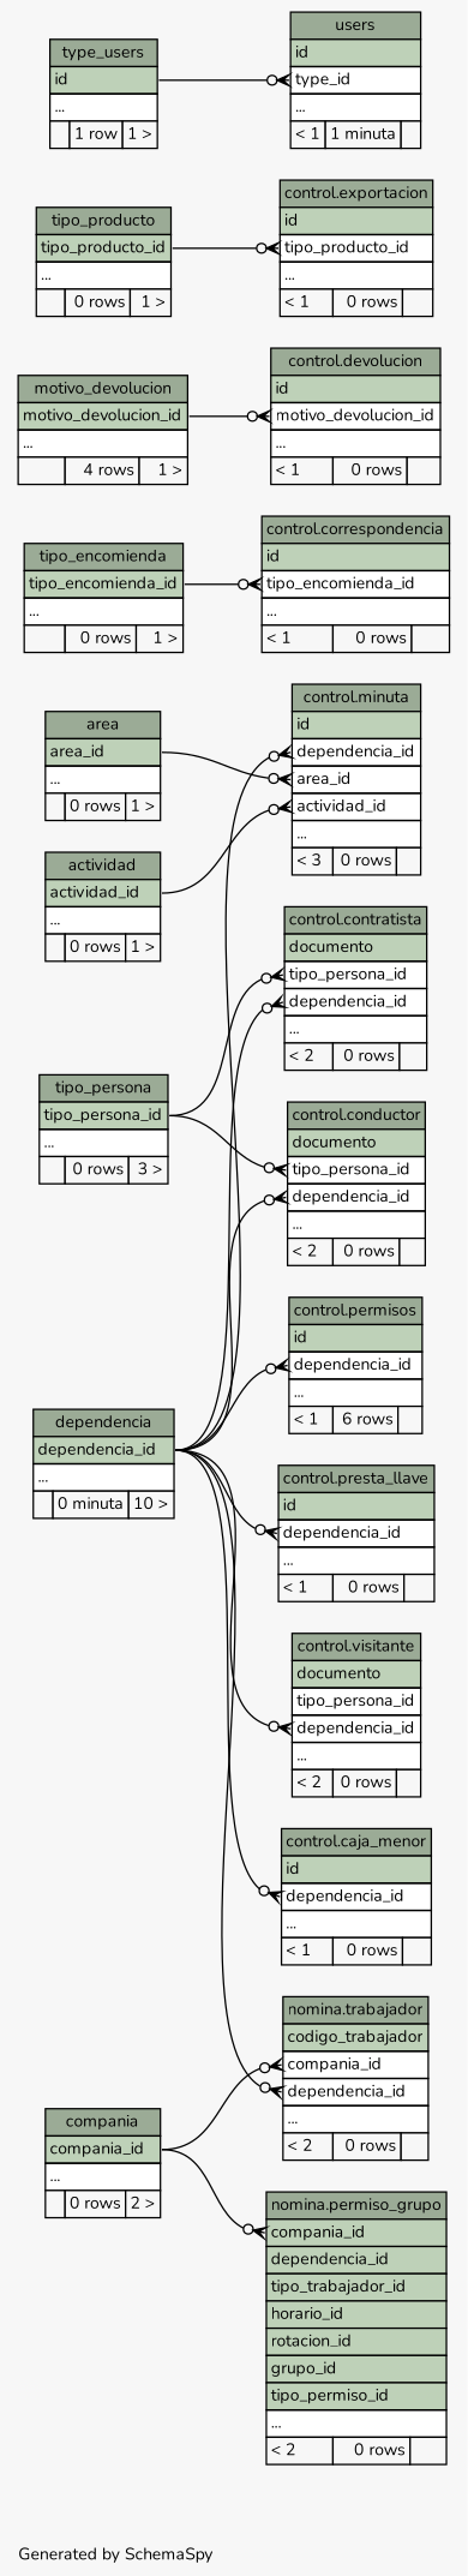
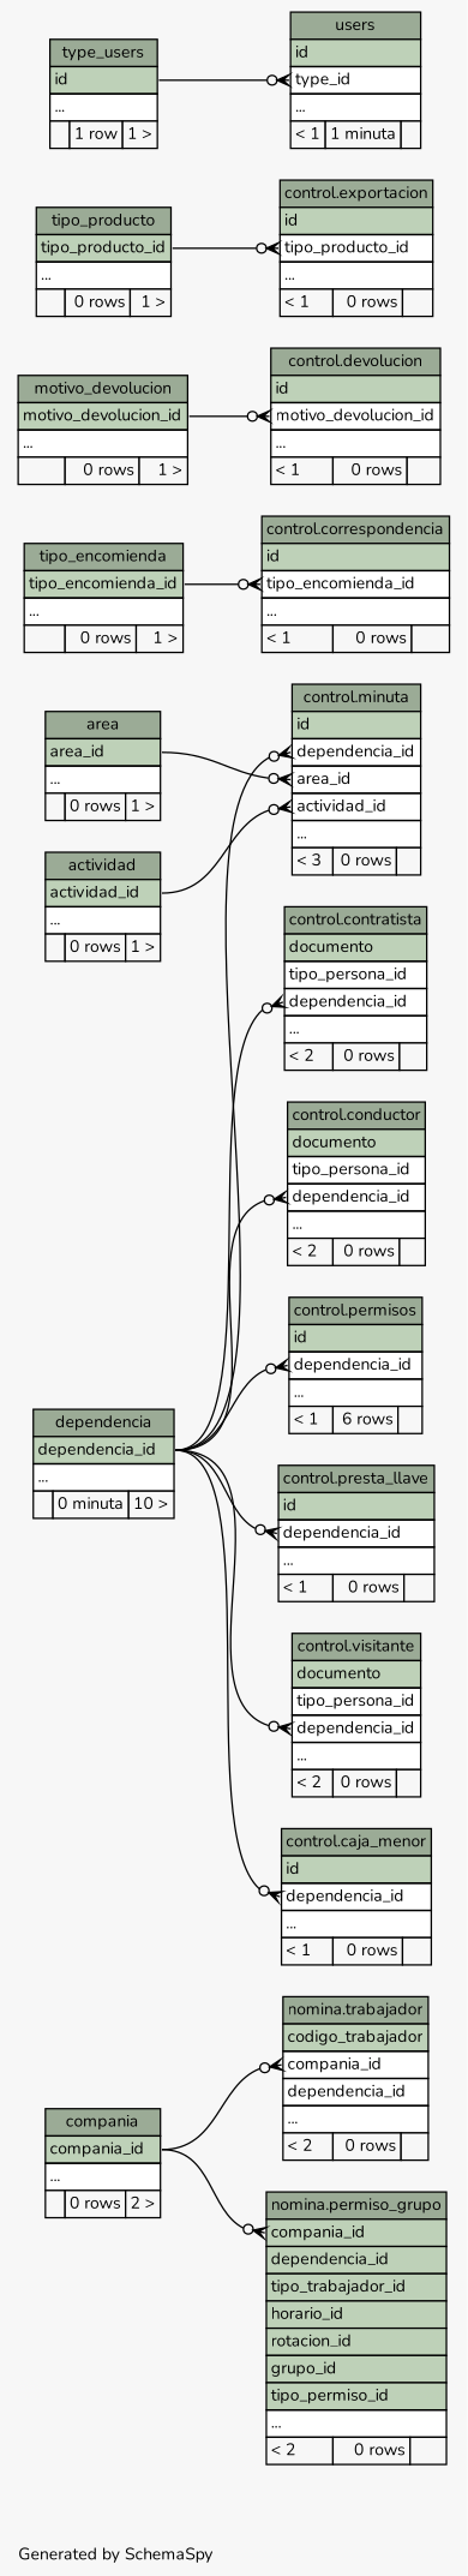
  digraph {
    bgcolor="#f7f7f7"
    fontname=Nunito
    fontsize=11
    label="\nGenerated by SchemaSpy"
    labeljust=l
    nodesep=0.18
    rankdir=RL
    ranksep=0.46
    node [fontname=Nunito fontsize=11 shape=plaintext]
    edge [arrowhead=none arrowsize=0.8 arrowtail=crowodot dir=back fontname=Nunito headport="dependencia_id:e" tailport="dependencia_id:w"]
    n1 [label=<     <TABLE BORDER="0" CELLBORDER="1" CELLSPACING="0" BGCOLOR="#ffffff">       <TR><TD COLSPAN="3" BGCOLOR="#9bab96" ALIGN="CENTER">actividad</TD></TR>       <TR><TD PORT="actividad_id" COLSPAN="3" BGCOLOR="#bed1b8" ALIGN="LEFT">actividad_id</TD></TR>       <TR><TD PORT="elipses" COLSPAN="3" ALIGN="LEFT">...</TD></TR>       <TR><TD ALIGN="LEFT" BGCOLOR="#f7f7f7">  </TD><TD ALIGN="RIGHT" BGCOLOR="#f7f7f7">0 rows</TD><TD ALIGN="RIGHT" BGCOLOR="#f7f7f7">1 &gt;</TD></TR>     </TABLE>>]
    n2 [label=<     <TABLE BORDER="0" CELLBORDER="1" CELLSPACING="0" BGCOLOR="#ffffff">       <TR><TD COLSPAN="3" BGCOLOR="#9bab96" ALIGN="CENTER">area</TD></TR>       <TR><TD PORT="area_id" COLSPAN="3" BGCOLOR="#bed1b8" ALIGN="LEFT">area_id</TD></TR>       <TR><TD PORT="elipses" COLSPAN="3" ALIGN="LEFT">...</TD></TR>       <TR><TD ALIGN="LEFT" BGCOLOR="#f7f7f7">  </TD><TD ALIGN="RIGHT" BGCOLOR="#f7f7f7">0 rows</TD><TD ALIGN="RIGHT" BGCOLOR="#f7f7f7">1 &gt;</TD></TR>     </TABLE>>]
    n3 [label=<     <TABLE BORDER="0" CELLBORDER="1" CELLSPACING="0" BGCOLOR="#ffffff">       <TR><TD COLSPAN="3" BGCOLOR="#9bab96" ALIGN="CENTER">control.caja_menor</TD></TR>       <TR><TD PORT="id" COLSPAN="3" BGCOLOR="#bed1b8" ALIGN="LEFT">id</TD></TR>       <TR><TD PORT="dependencia_id" COLSPAN="3" ALIGN="LEFT">dependencia_id</TD></TR>       <TR><TD PORT="elipses" COLSPAN="3" ALIGN="LEFT">...</TD></TR>       <TR><TD ALIGN="LEFT" BGCOLOR="#f7f7f7">&lt; 1</TD><TD ALIGN="RIGHT" BGCOLOR="#f7f7f7">0 rows</TD><TD ALIGN="RIGHT" BGCOLOR="#f7f7f7">  </TD></TR>     </TABLE>>]
    n4 [label=<     <TABLE BORDER="0" CELLBORDER="1" CELLSPACING="0" BGCOLOR="#ffffff">       <TR><TD COLSPAN="3" BGCOLOR="#9bab96" ALIGN="CENTER">dependencia</TD></TR>       <TR><TD PORT="dependencia_id" COLSPAN="3" BGCOLOR="#bed1b8" ALIGN="LEFT">dependencia_id</TD></TR>       <TR><TD PORT="elipses" COLSPAN="3" ALIGN="LEFT">...</TD></TR>       <TR><TD ALIGN="LEFT" BGCOLOR="#f7f7f7">  </TD><TD ALIGN="RIGHT" BGCOLOR="#f7f7f7">0 minuta</TD><TD ALIGN="RIGHT" BGCOLOR="#f7f7f7">10 &gt;</TD></TR>     </TABLE>>]
    n5 [label=<     <TABLE BORDER="0" CELLBORDER="1" CELLSPACING="0" BGCOLOR="#ffffff">       <TR><TD COLSPAN="3" BGCOLOR="#9bab96" ALIGN="CENTER">compania</TD></TR>       <TR><TD PORT="compania_id" COLSPAN="3" BGCOLOR="#bed1b8" ALIGN="LEFT">compania_id</TD></TR>       <TR><TD PORT="elipses" COLSPAN="3" ALIGN="LEFT">...</TD></TR>       <TR><TD ALIGN="LEFT" BGCOLOR="#f7f7f7">  </TD><TD ALIGN="RIGHT" BGCOLOR="#f7f7f7">0 rows</TD><TD ALIGN="RIGHT" BGCOLOR="#f7f7f7">2 &gt;</TD></TR>     </TABLE>>]
    n6 [label=<     <TABLE BORDER="0" CELLBORDER="1" CELLSPACING="0" BGCOLOR="#ffffff">       <TR><TD COLSPAN="3" BGCOLOR="#9bab96" ALIGN="CENTER">control.conductor</TD></TR>       <TR><TD PORT="documento" COLSPAN="3" BGCOLOR="#bed1b8" ALIGN="LEFT">documento</TD></TR>       <TR><TD PORT="tipo_persona_id" COLSPAN="3" ALIGN="LEFT">tipo_persona_id</TD></TR>       <TR><TD PORT="dependencia_id" COLSPAN="3" ALIGN="LEFT">dependencia_id</TD></TR>       <TR><TD PORT="elipses" COLSPAN="3" ALIGN="LEFT">...</TD></TR>       <TR><TD ALIGN="LEFT" BGCOLOR="#f7f7f7">&lt; 2</TD><TD ALIGN="RIGHT" BGCOLOR="#f7f7f7">0 rows</TD><TD ALIGN="RIGHT" BGCOLOR="#f7f7f7">  </TD></TR>     </TABLE>>]
-   n7 [label=<     <TABLE BORDER="0" CELLBORDER="1" CELLSPACING="0" BGCOLOR="#ffffff">       <TR><TD COLSPAN="3" BGCOLOR="#9bab96" ALIGN="CENTER">tipo_persona</TD></TR>       <TR><TD PORT="tipo_persona_id" COLSPAN="3" BGCOLOR="#bed1b8" ALIGN="LEFT">tipo_persona_id</TD></TR>       <TR><TD PORT="elipses" COLSPAN="3" ALIGN="LEFT">...</TD></TR>       <TR><TD ALIGN="LEFT" BGCOLOR="#f7f7f7">  </TD><TD ALIGN="RIGHT" BGCOLOR="#f7f7f7">0 rows</TD><TD ALIGN="RIGHT" BGCOLOR="#f7f7f7">3 &gt;</TD></TR>     </TABLE>>]
    n8 [label=<     <TABLE BORDER="0" CELLBORDER="1" CELLSPACING="0" BGCOLOR="#ffffff">       <TR><TD COLSPAN="3" BGCOLOR="#9bab96" ALIGN="CENTER">control.contratista</TD></TR>       <TR><TD PORT="documento" COLSPAN="3" BGCOLOR="#bed1b8" ALIGN="LEFT">documento</TD></TR>       <TR><TD PORT="tipo_persona_id" COLSPAN="3" ALIGN="LEFT">tipo_persona_id</TD></TR>       <TR><TD PORT="dependencia_id" COLSPAN="3" ALIGN="LEFT">dependencia_id</TD></TR>       <TR><TD PORT="elipses" COLSPAN="3" ALIGN="LEFT">...</TD></TR>       <TR><TD ALIGN="LEFT" BGCOLOR="#f7f7f7">&lt; 2</TD><TD ALIGN="RIGHT" BGCOLOR="#f7f7f7">0 rows</TD><TD ALIGN="RIGHT" BGCOLOR="#f7f7f7">  </TD></TR>     </TABLE>>]
    n9 [label=<     <TABLE BORDER="0" CELLBORDER="1" CELLSPACING="0" BGCOLOR="#ffffff">       <TR><TD COLSPAN="3" BGCOLOR="#9bab96" ALIGN="CENTER">control.correspondencia</TD></TR>       <TR><TD PORT="id" COLSPAN="3" BGCOLOR="#bed1b8" ALIGN="LEFT">id</TD></TR>       <TR><TD PORT="tipo_encomienda_id" COLSPAN="3" ALIGN="LEFT">tipo_encomienda_id</TD></TR>       <TR><TD PORT="elipses" COLSPAN="3" ALIGN="LEFT">...</TD></TR>       <TR><TD ALIGN="LEFT" BGCOLOR="#f7f7f7">&lt; 1</TD><TD ALIGN="RIGHT" BGCOLOR="#f7f7f7">0 rows</TD><TD ALIGN="RIGHT" BGCOLOR="#f7f7f7">  </TD></TR>     </TABLE>>]
    n10 [label=<     <TABLE BORDER="0" CELLBORDER="1" CELLSPACING="0" BGCOLOR="#ffffff">       <TR><TD COLSPAN="3" BGCOLOR="#9bab96" ALIGN="CENTER">tipo_encomienda</TD></TR>       <TR><TD PORT="tipo_encomienda_id" COLSPAN="3" BGCOLOR="#bed1b8" ALIGN="LEFT">tipo_encomienda_id</TD></TR>       <TR><TD PORT="elipses" COLSPAN="3" ALIGN="LEFT">...</TD></TR>       <TR><TD ALIGN="LEFT" BGCOLOR="#f7f7f7">  </TD><TD ALIGN="RIGHT" BGCOLOR="#f7f7f7">0 rows</TD><TD ALIGN="RIGHT" BGCOLOR="#f7f7f7">1 &gt;</TD></TR>     </TABLE>>]
    n11 [label=<     <TABLE BORDER="0" CELLBORDER="1" CELLSPACING="0" BGCOLOR="#ffffff">       <TR><TD COLSPAN="3" BGCOLOR="#9bab96" ALIGN="CENTER">control.devolucion</TD></TR>       <TR><TD PORT="id" COLSPAN="3" BGCOLOR="#bed1b8" ALIGN="LEFT">id</TD></TR>       <TR><TD PORT="motivo_devolucion_id" COLSPAN="3" ALIGN="LEFT">motivo_devolucion_id</TD></TR>       <TR><TD PORT="elipses" COLSPAN="3" ALIGN="LEFT">...</TD></TR>       <TR><TD ALIGN="LEFT" BGCOLOR="#f7f7f7">&lt; 1</TD><TD ALIGN="RIGHT" BGCOLOR="#f7f7f7">0 rows</TD><TD ALIGN="RIGHT" BGCOLOR="#f7f7f7">  </TD></TR>     </TABLE>>]
-   n12 [label=<     <TABLE BORDER="0" CELLBORDER="1" CELLSPACING="0" BGCOLOR="#ffffff">       <TR><TD COLSPAN="3" BGCOLOR="#9bab96" ALIGN="CENTER">motivo_devolucion</TD></TR>       <TR><TD PORT="motivo_devolucion_id" COLSPAN="3" BGCOLOR="#bed1b8" ALIGN="LEFT">motivo_devolucion_id</TD></TR>       <TR><TD PORT="elipses" COLSPAN="3" ALIGN="LEFT">...</TD></TR>       <TR><TD ALIGN="LEFT" BGCOLOR="#f7f7f7">  </TD><TD ALIGN="RIGHT" BGCOLOR="#f7f7f7">4 rows</TD><TD ALIGN="RIGHT" BGCOLOR="#f7f7f7">1 &gt;</TD></TR>     </TABLE>>]
+   n12 [label=<     <TABLE BORDER="0" CELLBORDER="1" CELLSPACING="0" BGCOLOR="#ffffff">       <TR><TD COLSPAN="3" BGCOLOR="#9bab96" ALIGN="CENTER">motivo_devolucion</TD></TR>       <TR><TD PORT="motivo_devolucion_id" COLSPAN="3" BGCOLOR="#bed1b8" ALIGN="LEFT">motivo_devolucion_id</TD></TR>       <TR><TD PORT="elipses" COLSPAN="3" ALIGN="LEFT">...</TD></TR>       <TR><TD ALIGN="LEFT" BGCOLOR="#f7f7f7">  </TD><TD ALIGN="RIGHT" BGCOLOR="#f7f7f7">0 rows</TD><TD ALIGN="RIGHT" BGCOLOR="#f7f7f7">1 &gt;</TD></TR>     </TABLE>>]
    n13 [label=<     <TABLE BORDER="0" CELLBORDER="1" CELLSPACING="0" BGCOLOR="#ffffff">       <TR><TD COLSPAN="3" BGCOLOR="#9bab96" ALIGN="CENTER">control.exportacion</TD></TR>       <TR><TD PORT="id" COLSPAN="3" BGCOLOR="#bed1b8" ALIGN="LEFT">id</TD></TR>       <TR><TD PORT="tipo_producto_id" COLSPAN="3" ALIGN="LEFT">tipo_producto_id</TD></TR>       <TR><TD PORT="elipses" COLSPAN="3" ALIGN="LEFT">...</TD></TR>       <TR><TD ALIGN="LEFT" BGCOLOR="#f7f7f7">&lt; 1</TD><TD ALIGN="RIGHT" BGCOLOR="#f7f7f7">0 rows</TD><TD ALIGN="RIGHT" BGCOLOR="#f7f7f7">  </TD></TR>     </TABLE>>]
    n14 [label=<     <TABLE BORDER="0" CELLBORDER="1" CELLSPACING="0" BGCOLOR="#ffffff">       <TR><TD COLSPAN="3" BGCOLOR="#9bab96" ALIGN="CENTER">tipo_producto</TD></TR>       <TR><TD PORT="tipo_producto_id" COLSPAN="3" BGCOLOR="#bed1b8" ALIGN="LEFT">tipo_producto_id</TD></TR>       <TR><TD PORT="elipses" COLSPAN="3" ALIGN="LEFT">...</TD></TR>       <TR><TD ALIGN="LEFT" BGCOLOR="#f7f7f7">  </TD><TD ALIGN="RIGHT" BGCOLOR="#f7f7f7">0 rows</TD><TD ALIGN="RIGHT" BGCOLOR="#f7f7f7">1 &gt;</TD></TR>     </TABLE>>]
    n15 [label=<     <TABLE BORDER="0" CELLBORDER="1" CELLSPACING="0" BGCOLOR="#ffffff">       <TR><TD COLSPAN="3" BGCOLOR="#9bab96" ALIGN="CENTER">control.minuta</TD></TR>       <TR><TD PORT="id" COLSPAN="3" BGCOLOR="#bed1b8" ALIGN="LEFT">id</TD></TR>       <TR><TD PORT="dependencia_id" COLSPAN="3" ALIGN="LEFT">dependencia_id</TD></TR>       <TR><TD PORT="area_id" COLSPAN="3" ALIGN="LEFT">area_id</TD></TR>       <TR><TD PORT="actividad_id" COLSPAN="3" ALIGN="LEFT">actividad_id</TD></TR>       <TR><TD PORT="elipses" COLSPAN="3" ALIGN="LEFT">...</TD></TR>       <TR><TD ALIGN="LEFT" BGCOLOR="#f7f7f7">&lt; 3</TD><TD ALIGN="RIGHT" BGCOLOR="#f7f7f7">0 rows</TD><TD ALIGN="RIGHT" BGCOLOR="#f7f7f7">  </TD></TR>     </TABLE>>]
    n16 [label=<     <TABLE BORDER="0" CELLBORDER="1" CELLSPACING="0" BGCOLOR="#ffffff">       <TR><TD COLSPAN="3" BGCOLOR="#9bab96" ALIGN="CENTER">nomina.permiso_grupo</TD></TR>       <TR><TD PORT="compania_id" COLSPAN="3" BGCOLOR="#bed1b8" ALIGN="LEFT">compania_id</TD></TR>       <TR><TD PORT="dependencia_id" COLSPAN="3" BGCOLOR="#bed1b8" ALIGN="LEFT">dependencia_id</TD></TR>       <TR><TD PORT="tipo_trabajador_id" COLSPAN="3" BGCOLOR="#bed1b8" ALIGN="LEFT">tipo_trabajador_id</TD></TR>       <TR><TD PORT="horario_id" COLSPAN="3" BGCOLOR="#bed1b8" ALIGN="LEFT">horario_id</TD></TR>       <TR><TD PORT="rotacion_id" COLSPAN="3" BGCOLOR="#bed1b8" ALIGN="LEFT">rotacion_id</TD></TR>       <TR><TD PORT="grupo_id" COLSPAN="3" BGCOLOR="#bed1b8" ALIGN="LEFT">grupo_id</TD></TR>       <TR><TD PORT="tipo_permiso_id" COLSPAN="3" BGCOLOR="#bed1b8" ALIGN="LEFT">tipo_permiso_id</TD></TR>       <TR><TD PORT="elipses" COLSPAN="3" ALIGN="LEFT">...</TD></TR>       <TR><TD ALIGN="LEFT" BGCOLOR="#f7f7f7">&lt; 2</TD><TD ALIGN="RIGHT" BGCOLOR="#f7f7f7">0 rows</TD><TD ALIGN="RIGHT" BGCOLOR="#f7f7f7">  </TD></TR>     </TABLE>>]
    n17 [label=<     <TABLE BORDER="0" CELLBORDER="1" CELLSPACING="0" BGCOLOR="#ffffff">       <TR><TD COLSPAN="3" BGCOLOR="#9bab96" ALIGN="CENTER">control.permisos</TD></TR>       <TR><TD PORT="id" COLSPAN="3" BGCOLOR="#bed1b8" ALIGN="LEFT">id</TD></TR>       <TR><TD PORT="dependencia_id" COLSPAN="3" ALIGN="LEFT">dependencia_id</TD></TR>       <TR><TD PORT="elipses" COLSPAN="3" ALIGN="LEFT">...</TD></TR>       <TR><TD ALIGN="LEFT" BGCOLOR="#f7f7f7">&lt; 1</TD><TD ALIGN="RIGHT" BGCOLOR="#f7f7f7">6 rows</TD><TD ALIGN="RIGHT" BGCOLOR="#f7f7f7">  </TD></TR>     </TABLE>>]
    n18 [label=<     <TABLE BORDER="0" CELLBORDER="1" CELLSPACING="0" BGCOLOR="#ffffff">       <TR><TD COLSPAN="3" BGCOLOR="#9bab96" ALIGN="CENTER">control.presta_llave</TD></TR>       <TR><TD PORT="id" COLSPAN="3" BGCOLOR="#bed1b8" ALIGN="LEFT">id</TD></TR>       <TR><TD PORT="dependencia_id" COLSPAN="3" ALIGN="LEFT">dependencia_id</TD></TR>       <TR><TD PORT="elipses" COLSPAN="3" ALIGN="LEFT">...</TD></TR>       <TR><TD ALIGN="LEFT" BGCOLOR="#f7f7f7">&lt; 1</TD><TD ALIGN="RIGHT" BGCOLOR="#f7f7f7">0 rows</TD><TD ALIGN="RIGHT" BGCOLOR="#f7f7f7">  </TD></TR>     </TABLE>>]
    n19 [label=<     <TABLE BORDER="0" CELLBORDER="1" CELLSPACING="0" BGCOLOR="#ffffff">       <TR><TD COLSPAN="3" BGCOLOR="#9bab96" ALIGN="CENTER">nomina.trabajador</TD></TR>       <TR><TD PORT="codigo_trabajador" COLSPAN="3" BGCOLOR="#bed1b8" ALIGN="LEFT">codigo_trabajador</TD></TR>       <TR><TD PORT="compania_id" COLSPAN="3" ALIGN="LEFT">compania_id</TD></TR>       <TR><TD PORT="dependencia_id" COLSPAN="3" ALIGN="LEFT">dependencia_id</TD></TR>       <TR><TD PORT="elipses" COLSPAN="3" ALIGN="LEFT">...</TD></TR>       <TR><TD ALIGN="LEFT" BGCOLOR="#f7f7f7">&lt; 2</TD><TD ALIGN="RIGHT" BGCOLOR="#f7f7f7">0 rows</TD><TD ALIGN="RIGHT" BGCOLOR="#f7f7f7">  </TD></TR>     </TABLE>>]
    n20 [label=<     <TABLE BORDER="0" CELLBORDER="1" CELLSPACING="0" BGCOLOR="#ffffff">       <TR><TD COLSPAN="3" BGCOLOR="#9bab96" ALIGN="CENTER">type_users</TD></TR>       <TR><TD PORT="id" COLSPAN="3" BGCOLOR="#bed1b8" ALIGN="LEFT">id</TD></TR>       <TR><TD PORT="elipses" COLSPAN="3" ALIGN="LEFT">...</TD></TR>       <TR><TD ALIGN="LEFT" BGCOLOR="#f7f7f7">  </TD><TD ALIGN="RIGHT" BGCOLOR="#f7f7f7">1 row</TD><TD ALIGN="RIGHT" BGCOLOR="#f7f7f7">1 &gt;</TD></TR>     </TABLE>>]
    n21 [label=<     <TABLE BORDER="0" CELLBORDER="1" CELLSPACING="0" BGCOLOR="#ffffff">       <TR><TD COLSPAN="3" BGCOLOR="#9bab96" ALIGN="CENTER">users</TD></TR>       <TR><TD PORT="id" COLSPAN="3" BGCOLOR="#bed1b8" ALIGN="LEFT">id</TD></TR>       <TR><TD PORT="type_id" COLSPAN="3" ALIGN="LEFT">type_id</TD></TR>       <TR><TD PORT="elipses" COLSPAN="3" ALIGN="LEFT">...</TD></TR>       <TR><TD ALIGN="LEFT" BGCOLOR="#f7f7f7">&lt; 1</TD><TD ALIGN="RIGHT" BGCOLOR="#f7f7f7">1 minuta</TD><TD ALIGN="RIGHT" BGCOLOR="#f7f7f7">  </TD></TR>     </TABLE>>]
    n22 [label=<     <TABLE BORDER="0" CELLBORDER="1" CELLSPACING="0" BGCOLOR="#ffffff">       <TR><TD COLSPAN="3" BGCOLOR="#9bab96" ALIGN="CENTER">control.visitante</TD></TR>       <TR><TD PORT="documento" COLSPAN="3" BGCOLOR="#bed1b8" ALIGN="LEFT">documento</TD></TR>       <TR><TD PORT="tipo_persona_id" COLSPAN="3" ALIGN="LEFT">tipo_persona_id</TD></TR>       <TR><TD PORT="dependencia_id" COLSPAN="3" ALIGN="LEFT">dependencia_id</TD></TR>       <TR><TD PORT="elipses" COLSPAN="3" ALIGN="LEFT">...</TD></TR>       <TR><TD ALIGN="LEFT" BGCOLOR="#f7f7f7">&lt; 2</TD><TD ALIGN="RIGHT" BGCOLOR="#f7f7f7">0 rows</TD><TD ALIGN="RIGHT" BGCOLOR="#f7f7f7">  </TD></TR>     </TABLE>>]
    n3 -> n4
    n6 -> n4
-   n6 -> n7 [headport="tipo_persona_id:e" tailport="tipo_persona_id:w"]
    n8 -> n4
-   n8 -> n7 [headport="tipo_persona_id:e" tailport="tipo_persona_id:w"]
    n9 -> n10 [headport="tipo_encomienda_id:e" tailport="tipo_encomienda_id:w"]
    n11 -> n12 [headport="motivo_devolucion_id:e" tailport="motivo_devolucion_id:w"]
    n13 -> n14 [headport="tipo_producto_id:e" tailport="tipo_producto_id:w"]
    n15 -> n1 [headport="actividad_id:e" tailport="actividad_id:w"]
    n15 -> n2 [headport="area_id:e" tailport="area_id:w"]
    n15 -> n4
    n16 -> n5 [headport="compania_id:e" tailport="compania_id:w"]
    n17 -> n4
    n18 -> n4
-   n19 -> n4
    n19 -> n5 [headport="compania_id:e" tailport="compania_id:w"]
    n21 -> n20 [headport="id:e" tailport="type_id:w"]
    n22 -> n4
  }
